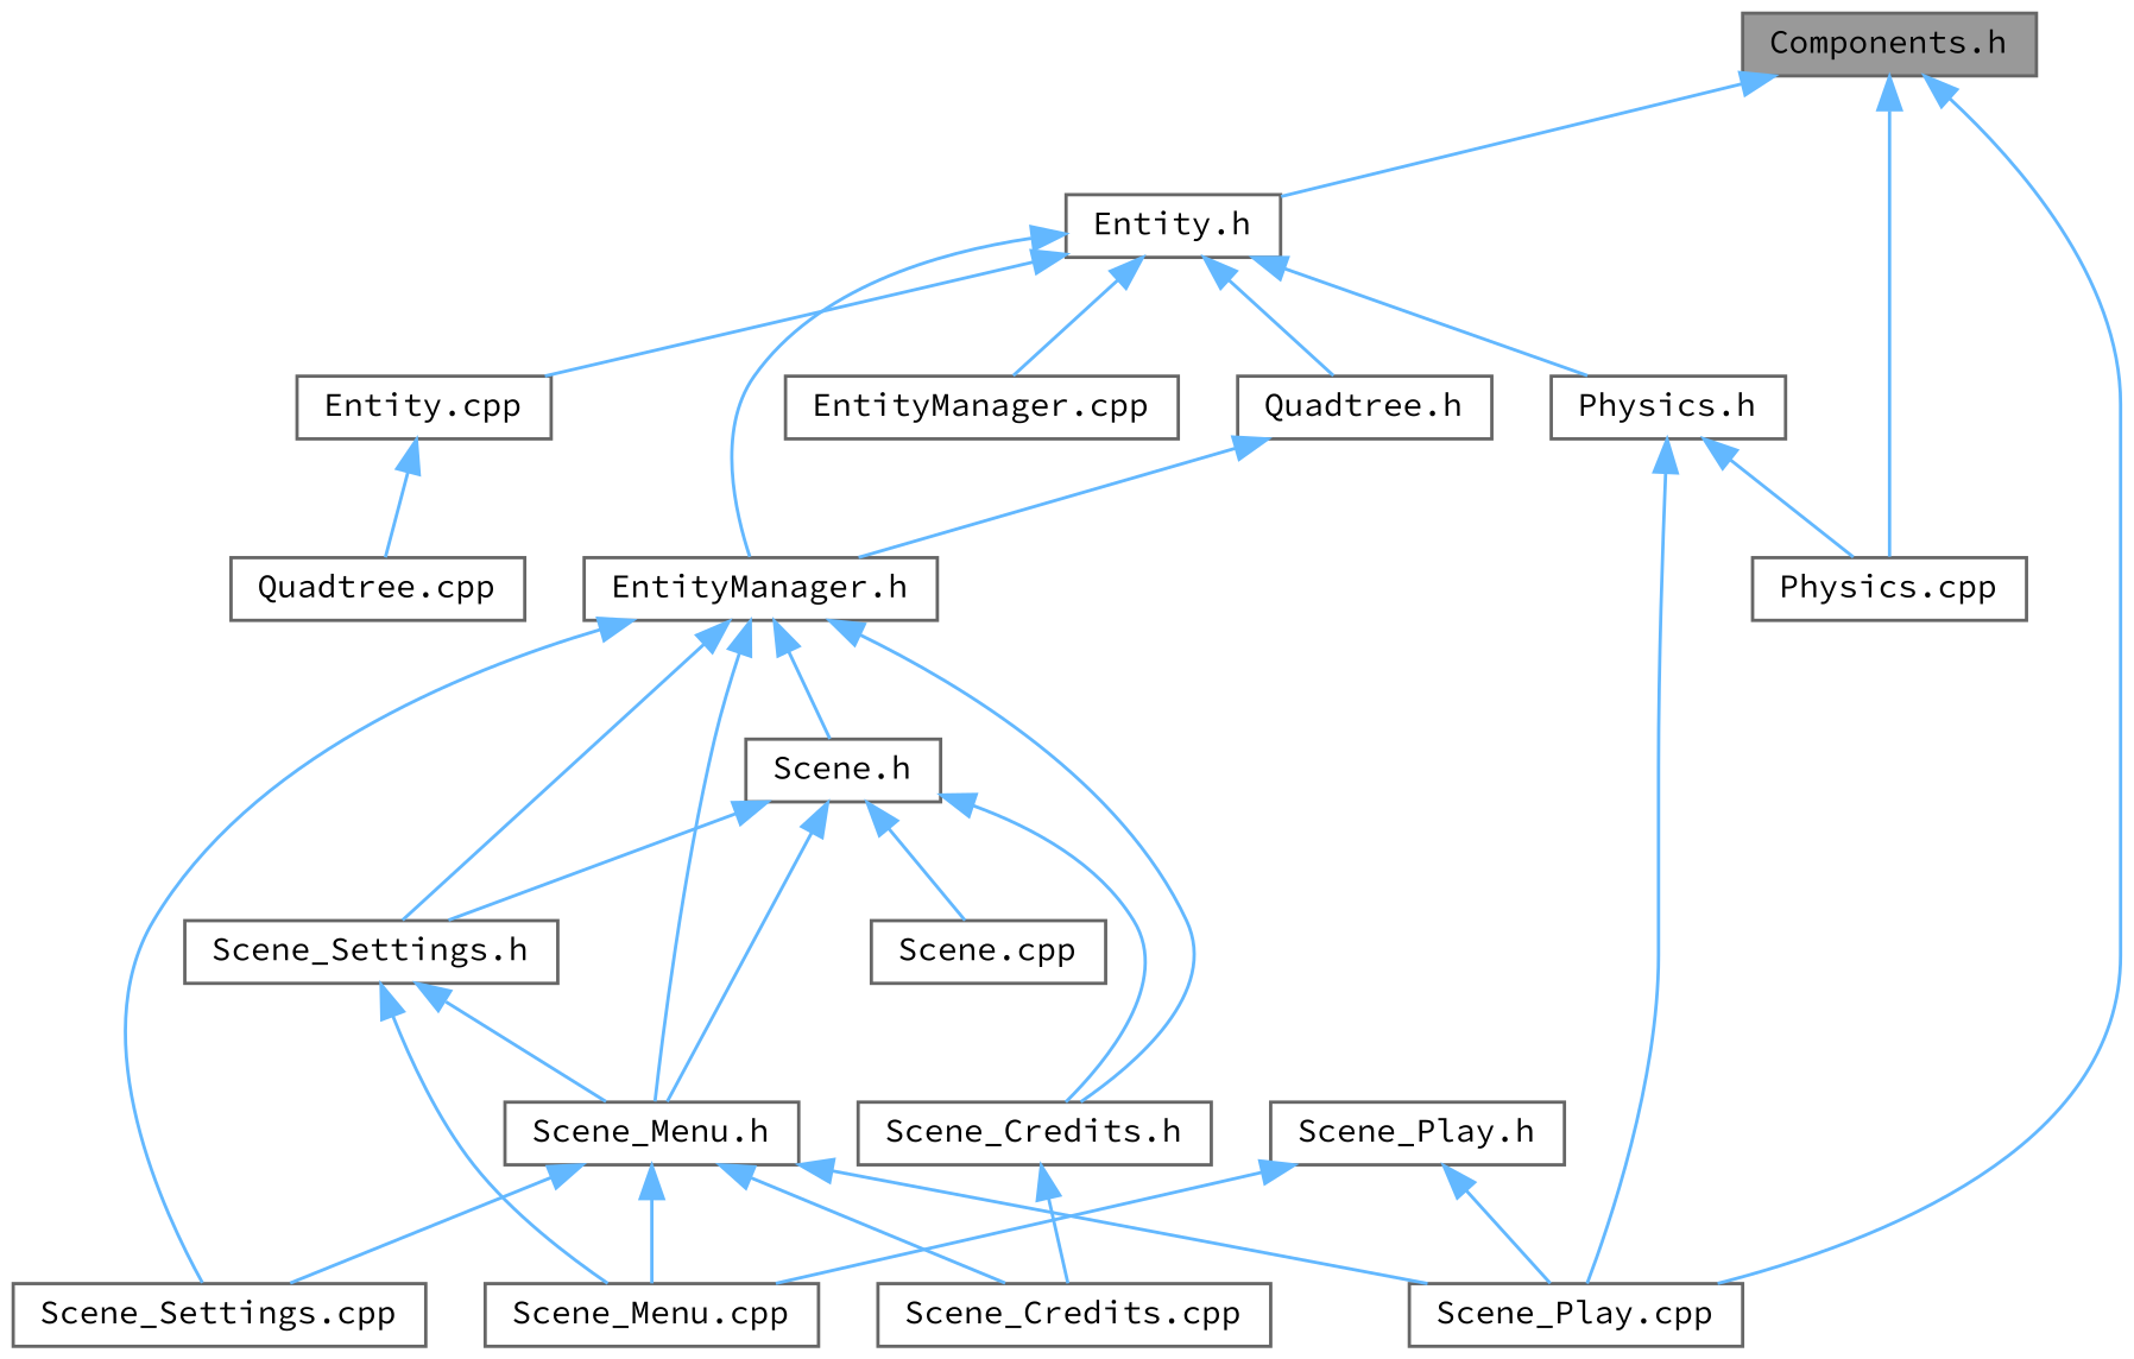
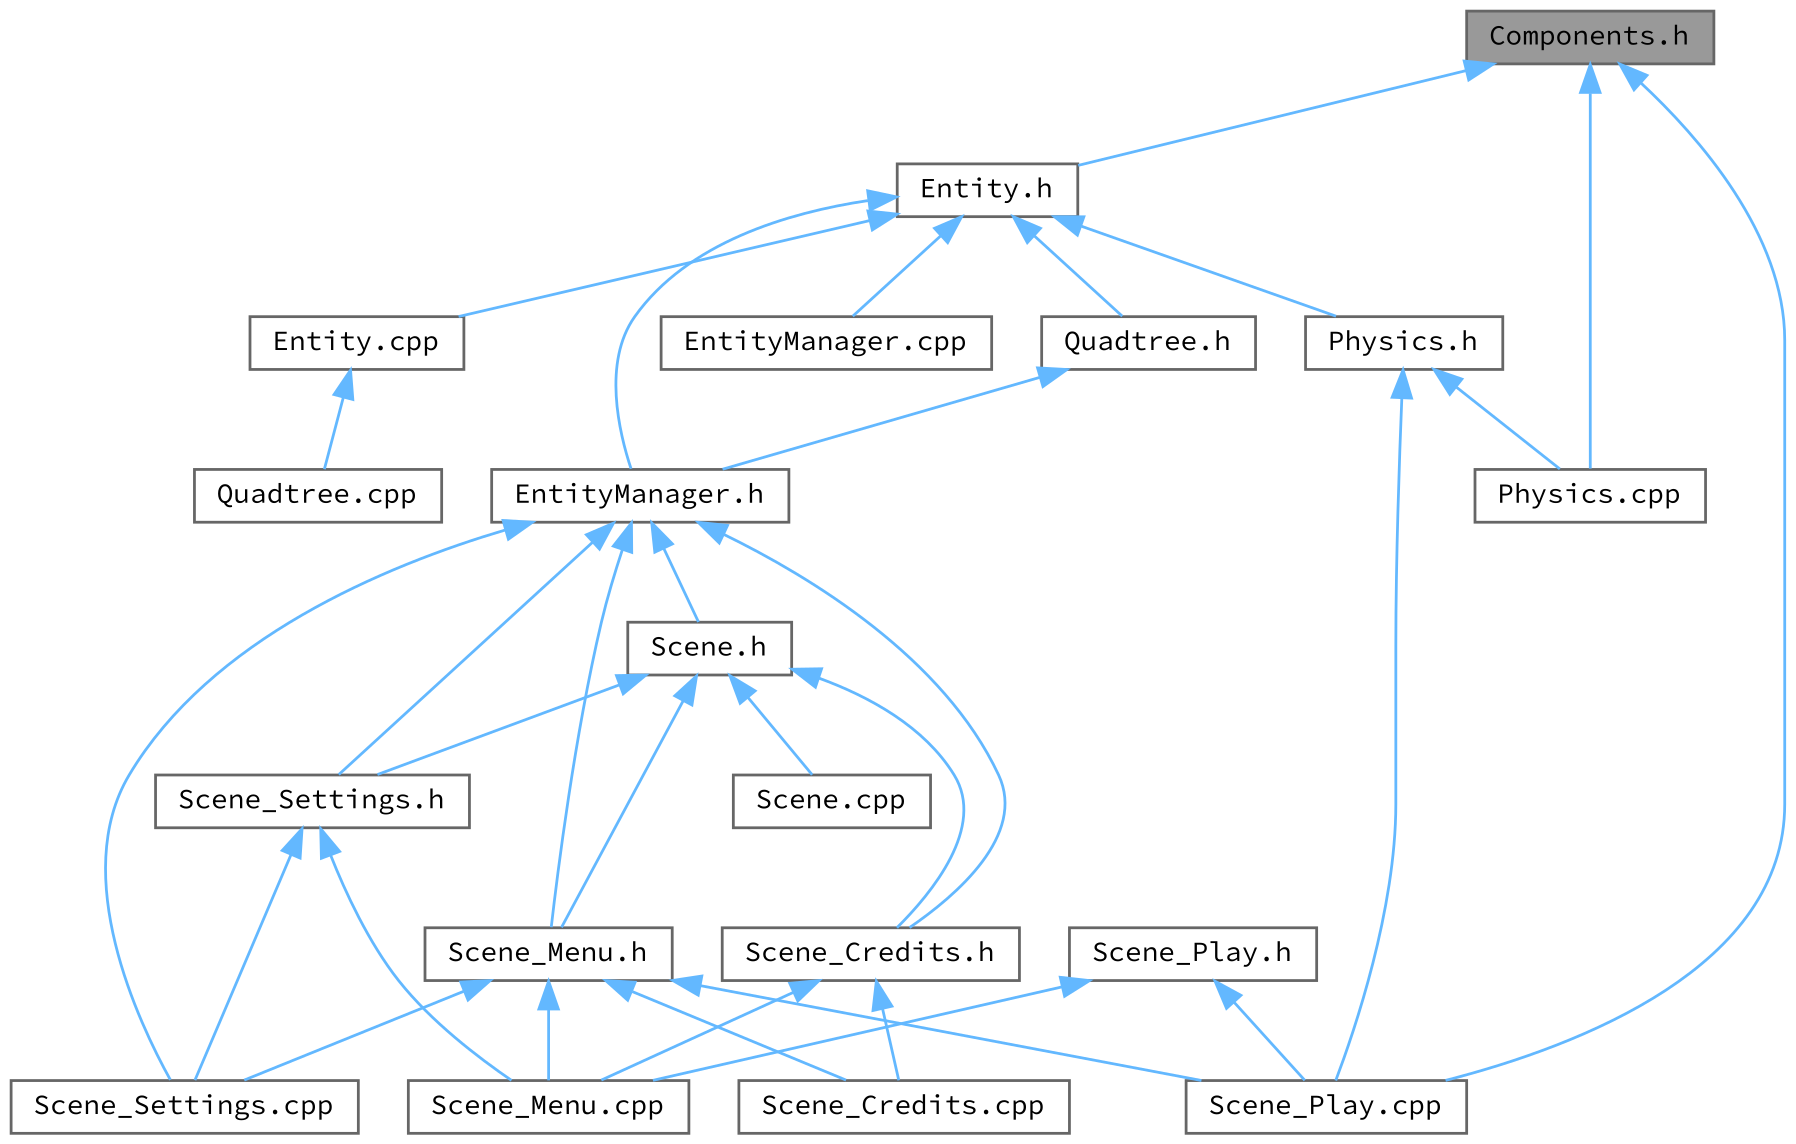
  digraph {
    fontname="Source Code Pro"
    node [color=grey40 fillcolor=white fontname="Source Code Pro" fontsize=10 shape=box style=filled]
    edge [color=steelblue1 dir=back fontname="Source Code Pro" fontsize=10 labelfontname=Helvetica labelfontsize=10 style=solid]
    n1 [color=gray40 fillcolor=grey60 fontcolor=black height=0.2 label="Components.h" width=0.4]
    n2 [height=0.2 label="Entity.h" width=0.4]
    n3 [height=0.2 label="Scene_Play.cpp" width=0.4]
    n4 [height=0.2 label="Physics.cpp" width=0.4]
    n5 [height=0.2 label="Entity.cpp" width=0.4]
    n6 [height=0.2 label="EntityManager.cpp" width=0.4]
    n7 [height=0.2 label="EntityManager.h" width=0.4]
    n8 [height=0.2 label="Physics.h" width=0.4]
    n9 [height=0.2 label="Quadtree.h" width=0.4]
    n10 [height=0.2 label="Quadtree.cpp" width=0.4]
    n11 [height=0.2 label="Scene.h" width=0.4]
    n12 [height=0.2 label="Scene_Credits.h" width=0.4]
    n13 [height=0.2 label="Scene_Menu.h" width=0.4]
    n14 [height=0.2 label="Scene_Settings.h" width=0.4]
    n15 [height=0.2 label="Scene_Settings.cpp" width=0.4]
    n16 [height=0.2 label="Scene.cpp" width=0.4]
    n17 [height=0.2 label="Scene_Credits.cpp" width=0.4]
    n18 [height=0.2 label="Scene_Menu.cpp" width=0.4]
    n19 [height=0.2 label="Scene_Play.h" width=0.4]
    n1 -> n2
    n1 -> n3
    n1 -> n4
    n2 -> n5
    n2 -> n6
    n2 -> n7
    n2 -> n8
    n2 -> n9
    n5 -> n10
    n7 -> n11
    n7 -> n12
    n7 -> n13
    n7 -> n14
    n7 -> n15
    n8 -> n3
    n8 -> n4
    n9 -> n7
    n11 -> n12
    n11 -> n13
    n11 -> n14
    n11 -> n16
    n12 -> n17
+   n12 -> n18
    n13 -> n3
    n13 -> n15
    n13 -> n17
    n13 -> n18
-   n14 -> n13
+   n14 -> n15
    n14 -> n18
    n19 -> n3
    n19 -> n18
  }
